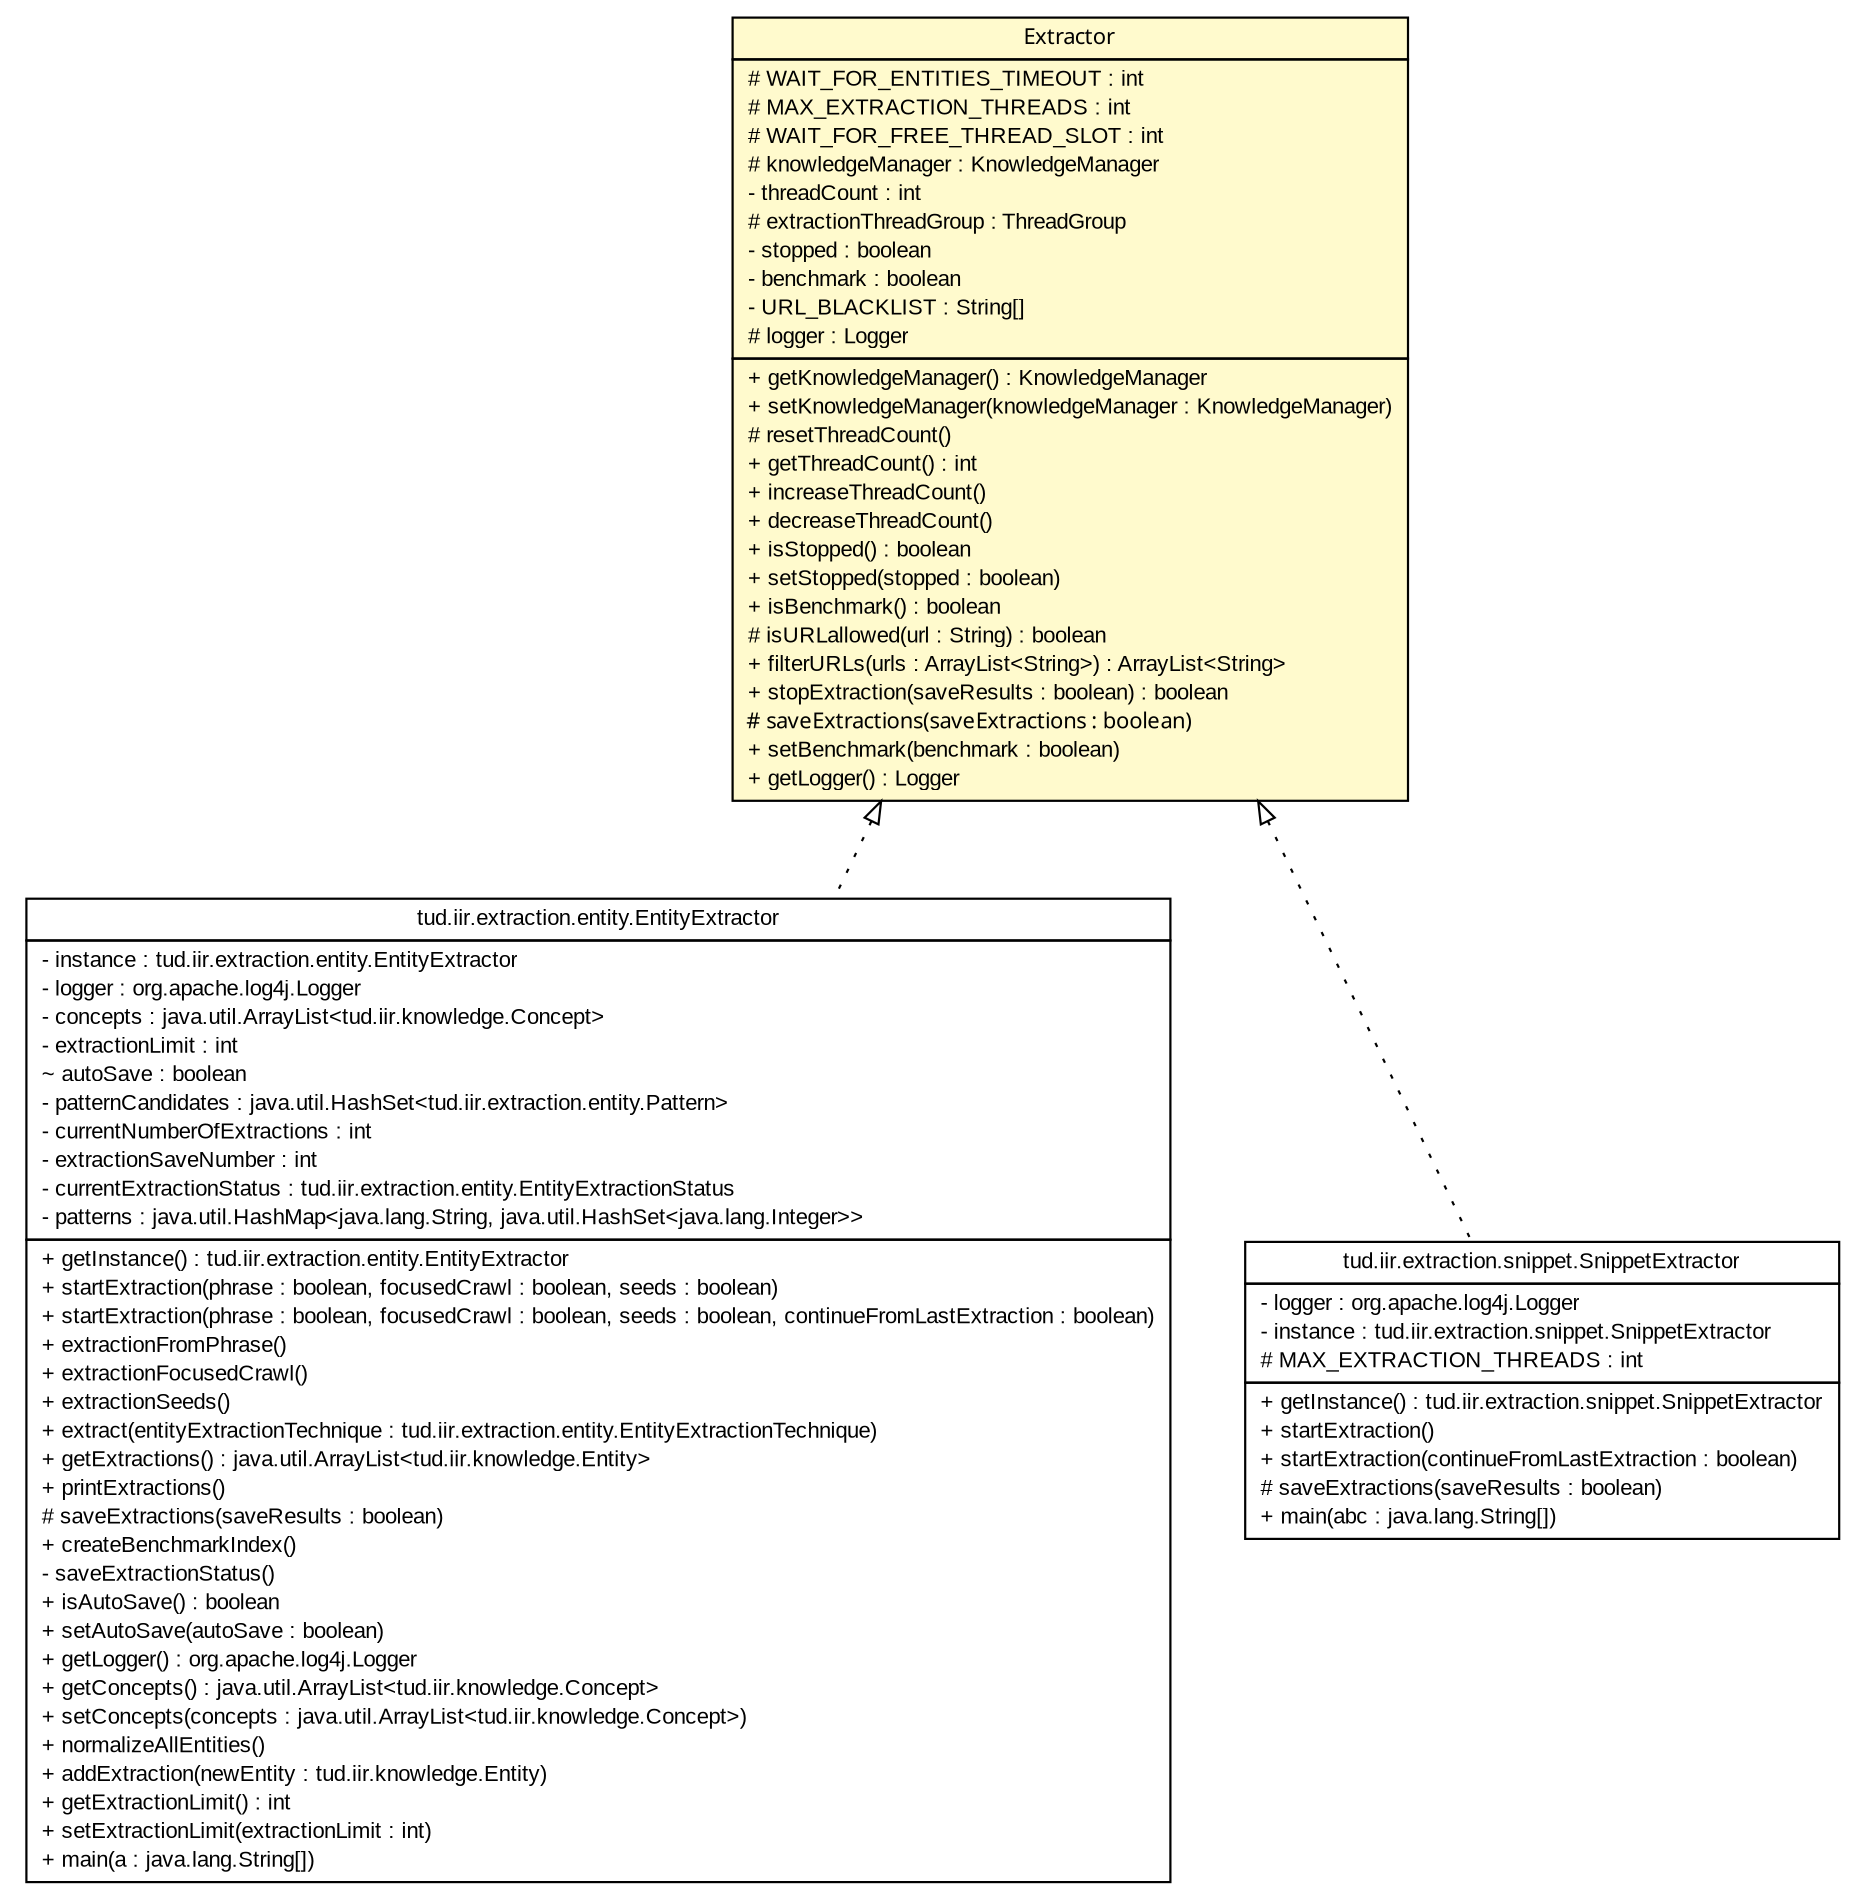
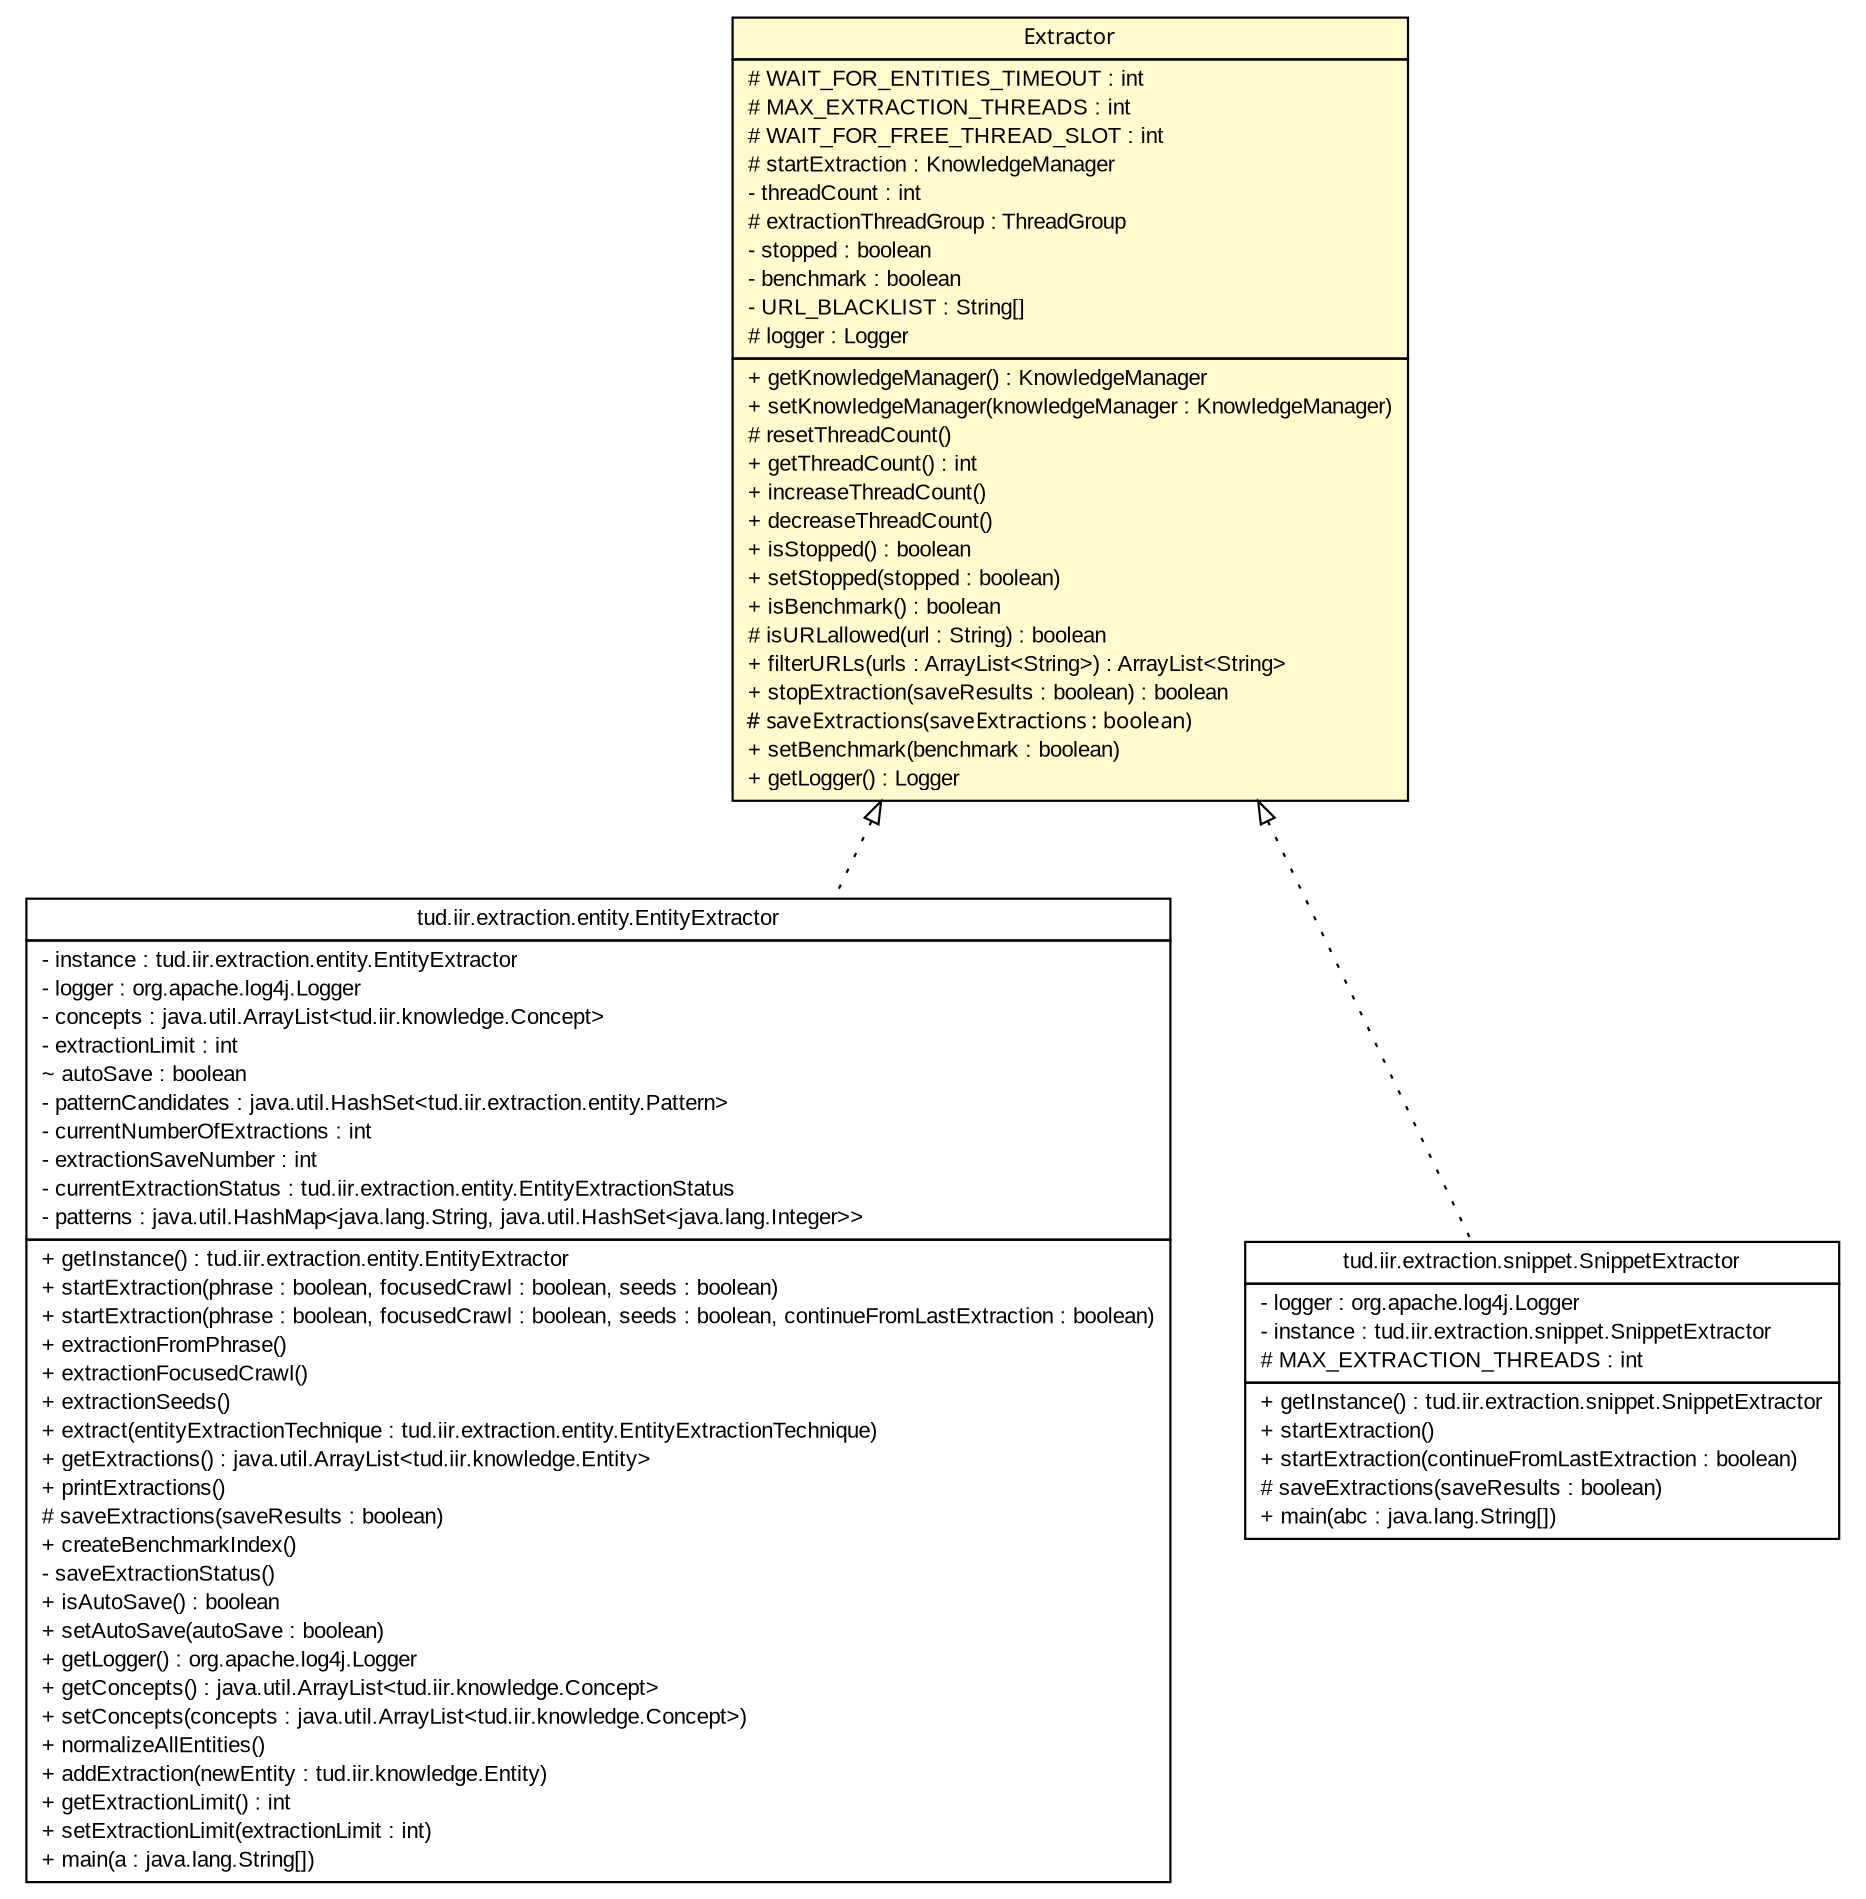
  digraph {
    nodesep=0.25
    ranksep=0.5
    node [fontcolor=black fontname=arial fontsize=10.0 shape=plaintext]
    edge [arrowtail=empty dir=back fontname=arial fontsize=10 headport=p labelfontname=arial labelfontsize=10 style=dotted tailport=p]
-   n1 [label=<<table title="tud.iir.extraction.Extractor" border="0" cellborder="1" cellspacing="0" cellpadding="2" port="p" bgcolor="lemonChiffon" href="./Extractor.html"> 		<tr><td><table border="0" cellspacing="0" cellpadding="1"> <tr><td align="center" balign="center"><font face="ariali"> Extractor </font></td></tr> 		</table></td></tr> 		<tr><td><table border="0" cellspacing="0" cellpadding="1"> <tr><td align="left" balign="left"> # WAIT_FOR_ENTITIES_TIMEOUT : int </td></tr> <tr><td align="left" balign="left"> # MAX_EXTRACTION_THREADS : int </td></tr> <tr><td align="left" balign="left"> # WAIT_FOR_FREE_THREAD_SLOT : int </td></tr> <tr><td align="left" balign="left"> # knowledgeManager : KnowledgeManager </td></tr> <tr><td align="left" balign="left"> - threadCount : int </td></tr> <tr><td align="left" balign="left"> # extractionThreadGroup : ThreadGroup </td></tr> <tr><td align="left" balign="left"> - stopped : boolean </td></tr> <tr><td align="left" balign="left"> - benchmark : boolean </td></tr> <tr><td align="left" balign="left"> - URL_BLACKLIST : String[] </td></tr> <tr><td align="left" balign="left"> # logger : Logger </td></tr> 		</table></td></tr> 		<tr><td><table border="0" cellspacing="0" cellpadding="1"> <tr><td align="left" balign="left"> + getKnowledgeManager() : KnowledgeManager </td></tr> <tr><td align="left" balign="left"> + setKnowledgeManager(knowledgeManager : KnowledgeManager) </td></tr> <tr><td align="left" balign="left"> # resetThreadCount() </td></tr> <tr><td align="left" balign="left"> + getThreadCount() : int </td></tr> <tr><td align="left" balign="left"> + increaseThreadCount() </td></tr> <tr><td align="left" balign="left"> + decreaseThreadCount() </td></tr> <tr><td align="left" balign="left"> + isStopped() : boolean </td></tr> <tr><td align="left" balign="left"> + setStopped(stopped : boolean) </td></tr> <tr><td align="left" balign="left"> + isBenchmark() : boolean </td></tr> <tr><td align="left" balign="left"> # isURLallowed(url : String) : boolean </td></tr> <tr><td align="left" balign="left"> + filterURLs(urls : ArrayList&lt;String&gt;) : ArrayList&lt;String&gt; </td></tr> <tr><td align="left" balign="left"> + stopExtraction(saveResults : boolean) : boolean </td></tr> <tr><td align="left" balign="left"><font face="ariali" point-size="10.0"> # saveExtractions(saveExtractions : boolean) </font></td></tr> <tr><td align="left" balign="left"> + setBenchmark(benchmark : boolean) </td></tr> <tr><td align="left" balign="left"> + getLogger() : Logger </td></tr> 		</table></td></tr> 		</table>>]
+   n1 [label=<<table title="tud.iir.extraction.Extractor" border="0" cellborder="1" cellspacing="0" cellpadding="2" port="p" bgcolor="lemonChiffon" href="./Extractor.html"> 		<tr><td><table border="0" cellspacing="0" cellpadding="1"> <tr><td align="center" balign="center"><font face="ariali"> Extractor </font></td></tr> 		</table></td></tr> 		<tr><td><table border="0" cellspacing="0" cellpadding="1"> <tr><td align="left" balign="left"> # WAIT_FOR_ENTITIES_TIMEOUT : int </td></tr> <tr><td align="left" balign="left"> # MAX_EXTRACTION_THREADS : int </td></tr> <tr><td align="left" balign="left"> # WAIT_FOR_FREE_THREAD_SLOT : int </td></tr> <tr><td align="left" balign="left"> # startExtraction : KnowledgeManager </td></tr> <tr><td align="left" balign="left"> - threadCount : int </td></tr> <tr><td align="left" balign="left"> # extractionThreadGroup : ThreadGroup </td></tr> <tr><td align="left" balign="left"> - stopped : boolean </td></tr> <tr><td align="left" balign="left"> - benchmark : boolean </td></tr> <tr><td align="left" balign="left"> - URL_BLACKLIST : String[] </td></tr> <tr><td align="left" balign="left"> # logger : Logger </td></tr> 		</table></td></tr> 		<tr><td><table border="0" cellspacing="0" cellpadding="1"> <tr><td align="left" balign="left"> + getKnowledgeManager() : KnowledgeManager </td></tr> <tr><td align="left" balign="left"> + setKnowledgeManager(knowledgeManager : KnowledgeManager) </td></tr> <tr><td align="left" balign="left"> # resetThreadCount() </td></tr> <tr><td align="left" balign="left"> + getThreadCount() : int </td></tr> <tr><td align="left" balign="left"> + increaseThreadCount() </td></tr> <tr><td align="left" balign="left"> + decreaseThreadCount() </td></tr> <tr><td align="left" balign="left"> + isStopped() : boolean </td></tr> <tr><td align="left" balign="left"> + setStopped(stopped : boolean) </td></tr> <tr><td align="left" balign="left"> + isBenchmark() : boolean </td></tr> <tr><td align="left" balign="left"> # isURLallowed(url : String) : boolean </td></tr> <tr><td align="left" balign="left"> + filterURLs(urls : ArrayList&lt;String&gt;) : ArrayList&lt;String&gt; </td></tr> <tr><td align="left" balign="left"> + stopExtraction(saveResults : boolean) : boolean </td></tr> <tr><td align="left" balign="left"><font face="ariali" point-size="10.0"> # saveExtractions(saveExtractions : boolean) </font></td></tr> <tr><td align="left" balign="left"> + setBenchmark(benchmark : boolean) </td></tr> <tr><td align="left" balign="left"> + getLogger() : Logger </td></tr> 		</table></td></tr> 		</table>>]
    n2 [label=<<table title="tud.iir.extraction.entity.EntityExtractor" border="0" cellborder="1" cellspacing="0" cellpadding="2" port="p" href="./entity/EntityExtractor.html"> 		<tr><td><table border="0" cellspacing="0" cellpadding="1"> <tr><td align="center" balign="center"> tud.iir.extraction.entity.EntityExtractor </td></tr> 		</table></td></tr> 		<tr><td><table border="0" cellspacing="0" cellpadding="1"> <tr><td align="left" balign="left"> - instance : tud.iir.extraction.entity.EntityExtractor </td></tr> <tr><td align="left" balign="left"> - logger : org.apache.log4j.Logger </td></tr> <tr><td align="left" balign="left"> - concepts : java.util.ArrayList&lt;tud.iir.knowledge.Concept&gt; </td></tr> <tr><td align="left" balign="left"> - extractionLimit : int </td></tr> <tr><td align="left" balign="left"> ~ autoSave : boolean </td></tr> <tr><td align="left" balign="left"> - patternCandidates : java.util.HashSet&lt;tud.iir.extraction.entity.Pattern&gt; </td></tr> <tr><td align="left" balign="left"> - currentNumberOfExtractions : int </td></tr> <tr><td align="left" balign="left"> - extractionSaveNumber : int </td></tr> <tr><td align="left" balign="left"> - currentExtractionStatus : tud.iir.extraction.entity.EntityExtractionStatus </td></tr> <tr><td align="left" balign="left"> - patterns : java.util.HashMap&lt;java.lang.String, java.util.HashSet&lt;java.lang.Integer&gt;&gt; </td></tr> 		</table></td></tr> 		<tr><td><table border="0" cellspacing="0" cellpadding="1"> <tr><td align="left" balign="left"> + getInstance() : tud.iir.extraction.entity.EntityExtractor </td></tr> <tr><td align="left" balign="left"> + startExtraction(phrase : boolean, focusedCrawl : boolean, seeds : boolean) </td></tr> <tr><td align="left" balign="left"> + startExtraction(phrase : boolean, focusedCrawl : boolean, seeds : boolean, continueFromLastExtraction : boolean) </td></tr> <tr><td align="left" balign="left"> + extractionFromPhrase() </td></tr> <tr><td align="left" balign="left"> + extractionFocusedCrawl() </td></tr> <tr><td align="left" balign="left"> + extractionSeeds() </td></tr> <tr><td align="left" balign="left"> + extract(entityExtractionTechnique : tud.iir.extraction.entity.EntityExtractionTechnique) </td></tr> <tr><td align="left" balign="left"> + getExtractions() : java.util.ArrayList&lt;tud.iir.knowledge.Entity&gt; </td></tr> <tr><td align="left" balign="left"> + printExtractions() </td></tr> <tr><td align="left" balign="left"> # saveExtractions(saveResults : boolean) </td></tr> <tr><td align="left" balign="left"> + createBenchmarkIndex() </td></tr> <tr><td align="left" balign="left"> - saveExtractionStatus() </td></tr> <tr><td align="left" balign="left"> + isAutoSave() : boolean </td></tr> <tr><td align="left" balign="left"> + setAutoSave(autoSave : boolean) </td></tr> <tr><td align="left" balign="left"> + getLogger() : org.apache.log4j.Logger </td></tr> <tr><td align="left" balign="left"> + getConcepts() : java.util.ArrayList&lt;tud.iir.knowledge.Concept&gt; </td></tr> <tr><td align="left" balign="left"> + setConcepts(concepts : java.util.ArrayList&lt;tud.iir.knowledge.Concept&gt;) </td></tr> <tr><td align="left" balign="left"> + normalizeAllEntities() </td></tr> <tr><td align="left" balign="left"> + addExtraction(newEntity : tud.iir.knowledge.Entity) </td></tr> <tr><td align="left" balign="left"> + getExtractionLimit() : int </td></tr> <tr><td align="left" balign="left"> + setExtractionLimit(extractionLimit : int) </td></tr> <tr><td align="left" balign="left"> + main(a : java.lang.String[]) </td></tr> 		</table></td></tr> 		</table>>]
    n3 [label=<<table title="tud.iir.extraction.snippet.SnippetExtractor" border="0" cellborder="1" cellspacing="0" cellpadding="2" port="p" href="./snippet/SnippetExtractor.html"> 		<tr><td><table border="0" cellspacing="0" cellpadding="1"> <tr><td align="center" balign="center"> tud.iir.extraction.snippet.SnippetExtractor </td></tr> 		</table></td></tr> 		<tr><td><table border="0" cellspacing="0" cellpadding="1"> <tr><td align="left" balign="left"> - logger : org.apache.log4j.Logger </td></tr> <tr><td align="left" balign="left"> - instance : tud.iir.extraction.snippet.SnippetExtractor </td></tr> <tr><td align="left" balign="left"> # MAX_EXTRACTION_THREADS : int </td></tr> 		</table></td></tr> 		<tr><td><table border="0" cellspacing="0" cellpadding="1"> <tr><td align="left" balign="left"> + getInstance() : tud.iir.extraction.snippet.SnippetExtractor </td></tr> <tr><td align="left" balign="left"> + startExtraction() </td></tr> <tr><td align="left" balign="left"> + startExtraction(continueFromLastExtraction : boolean) </td></tr> <tr><td align="left" balign="left"> # saveExtractions(saveResults : boolean) </td></tr> <tr><td align="left" balign="left"> + main(abc : java.lang.String[]) </td></tr> 		</table></td></tr> 		</table>>]
    n1 -> n2
    n1 -> n3
  }
